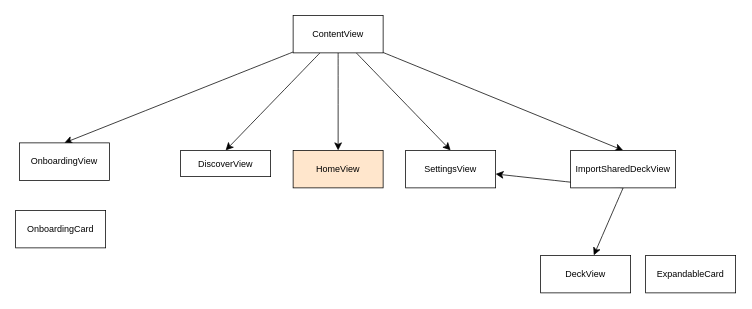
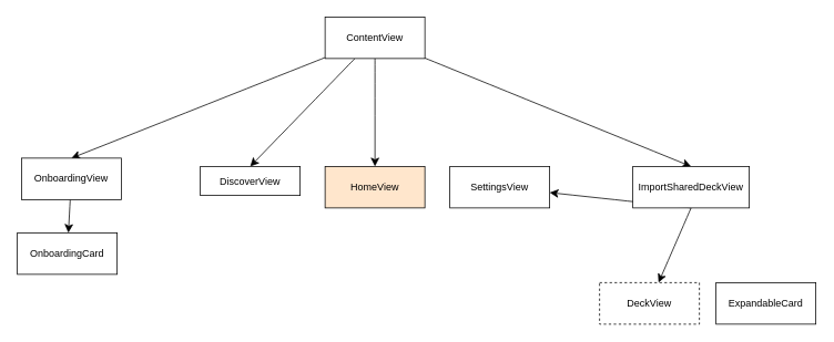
  <mxCell id="0" />
  <mxCell id="1" parent="0" />
- <mxCell id="2" value="" style="edgeStyle=none;curved=1;rounded=0;orthogonalLoop=1;jettySize=auto;html=1;fontSize=12;startSize=8;endSize=8;entryX=0.5;entryY=0;entryDx=0;entryDy=0;" edge="1" parent="1" source="7" target="8"><mxGeometry relative="1" as="geometry" /></mxCell>
  <mxCell id="3" value="" style="edgeStyle=none;curved=1;rounded=0;orthogonalLoop=1;jettySize=auto;html=1;fontSize=12;startSize=8;endSize=8;entryX=0.5;entryY=0;entryDx=0;entryDy=0;" edge="1" parent="1" source="7" target="9"><mxGeometry relative="1" as="geometry" /></mxCell>
  <mxCell id="4" value="" style="edgeStyle=none;curved=1;rounded=0;orthogonalLoop=1;jettySize=auto;html=1;fontSize=12;startSize=8;endSize=8;" edge="1" parent="1" source="7" target="10"><mxGeometry relative="1" as="geometry" /></mxCell>
  <mxCell id="5" value="" style="edgeStyle=none;curved=1;rounded=0;orthogonalLoop=1;jettySize=auto;html=1;fontSize=12;startSize=8;endSize=8;entryX=0.5;entryY=0;entryDx=0;entryDy=0;" edge="1" parent="1" source="7" target="13"><mxGeometry relative="1" as="geometry" /></mxCell>
  <mxCell id="6" value="" style="edgeStyle=none;curved=1;rounded=0;orthogonalLoop=1;jettySize=auto;html=1;fontSize=12;startSize=8;endSize=8;entryX=0.5;entryY=0;entryDx=0;entryDy=0;" edge="1" parent="1" source="7" target="15"><mxGeometry relative="1" as="geometry" /></mxCell>
  <mxCell id="7" value="ContentView" style="whiteSpace=wrap;html=1;rounded=0;" vertex="1" parent="1"><mxGeometry x="390" y="20" width="120" height="50" as="geometry" /></mxCell>
  <mxCell id="8" value="SettingsView" style="whiteSpace=wrap;html=1;rounded=0;" vertex="1" parent="1"><mxGeometry x="540" y="200" width="120" height="50" as="geometry" /></mxCell>
  <mxCell id="9" value="DiscoverView" style="whiteSpace=wrap;html=1;rounded=0;" vertex="1" parent="1"><mxGeometry x="240" y="200" width="120" height="35" as="geometry" /></mxCell>
  <mxCell id="10" value="HomeView" style="whiteSpace=wrap;html=1;rounded=0;fillColor=#ffe6cc;" vertex="1" parent="1"><mxGeometry x="390" y="200" width="120" height="50" as="geometry" /></mxCell>
  <mxCell id="11" value="" style="edgeStyle=none;curved=1;rounded=0;orthogonalLoop=1;jettySize=auto;html=1;fontSize=12;startSize=8;endSize=8;exitX=0.5;exitY=1;exitDx=0;exitDy=0;" edge="1" parent="1" source="13" target="17"><mxGeometry relative="1" as="geometry" /></mxCell>
  <mxCell id="12" value="" style="edgeStyle=none;curved=1;rounded=0;orthogonalLoop=1;jettySize=auto;html=1;fontSize=12;startSize=8;endSize=8;exitX=0.5;exitY=1;exitDx=0;exitDy=0;" edge="1" parent="1" source="13" target="8"><mxGeometry relative="1" as="geometry" /></mxCell>
  <mxCell id="13" value="ImportSharedDeckView" style="whiteSpace=wrap;html=1;rounded=0;" vertex="1" parent="1"><mxGeometry x="760" y="200" width="140" height="50" as="geometry" /></mxCell>
+ <mxCell id="14" value="" style="edgeStyle=none;curved=1;rounded=0;orthogonalLoop=1;jettySize=auto;html=1;fontSize=12;startSize=8;endSize=8;" edge="1" parent="1" source="15" target="16"><mxGeometry relative="1" as="geometry" /></mxCell>
  <mxCell id="15" value="OnboardingView" style="whiteSpace=wrap;html=1;rounded=0;" vertex="1" parent="1"><mxGeometry x="25" y="190" width="120" height="50" as="geometry" /></mxCell>
  <mxCell id="16" value="OnboardingCard" style="whiteSpace=wrap;html=1;rounded=0;" vertex="1" parent="1"><mxGeometry y="280" width="120" height="50" as="geometry" x="20" /></mxCell>
- <mxCell id="17" value="DeckView" style="whiteSpace=wrap;html=1;rounded=0;" vertex="1" parent="1"><mxGeometry x="720" y="340" width="120" height="50" as="geometry" /></mxCell>
+ <mxCell id="17" value="DeckView" style="whiteSpace=wrap;html=1;rounded=0;dashed=1;" vertex="1" parent="1"><mxGeometry x="720" y="340" width="120" height="50" as="geometry" /></mxCell>
  <mxCell id="18" value="ExpandableCard" style="whiteSpace=wrap;html=1;rounded=0;" vertex="1" parent="1"><mxGeometry x="860" y="340" width="120" height="50" as="geometry" /></mxCell>
